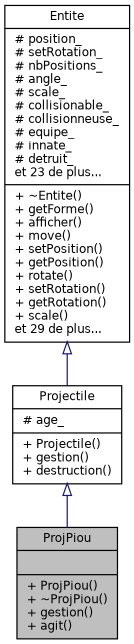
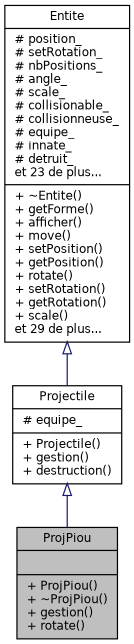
  digraph {
    node [color=black fillcolor=white fontname=Helvetica fontsize=10 shape=record style=filled]
    edge [arrowtail=onormal color=midnightblue dir=back fontname=Helvetica fontsize=10 labelfontname=Helvetica labelfontsize=10 style=solid]
-   n1 [fillcolor=grey75 fontcolor=black height=0.2 label="{ProjPiou\n||+ ProjPiou()\l+ ~ProjPiou()\l+ gestion()\l+ agit()\l}" width=0.4]
-   n2 [height=0.2 label="{Projectile\n|# age_\l|+ Projectile()\l+ gestion()\l+ destruction()\l}" width=0.4]
+   n1 [fillcolor=grey75 fontcolor=black height=0.2 label="{ProjPiou\n||+ ProjPiou()\l+ ~ProjPiou()\l+ gestion()\l+ rotate()\l}" width=0.4]
+   n2 [height=0.2 label="{Projectile\n|# equipe_\l|+ Projectile()\l+ gestion()\l+ destruction()\l}" width=0.4]
    n3 [height=0.2 label="{Entite\n|# position_\l# setRotation_\l# nbPositions_\l# angle_\l# scale_\l# collisionable_\l# collisionneuse_\l# equipe_\l# innate_\l# detruit_\let 23 de plus...\l|+ ~Entite()\l+ getForme()\l+ afficher()\l+ move()\l+ setPosition()\l+ getPosition()\l+ rotate()\l+ setRotation()\l+ getRotation()\l+ scale()\let 29 de plus...\l}" width=0.4]
    n2 -> n1
    n3 -> n2
  }
